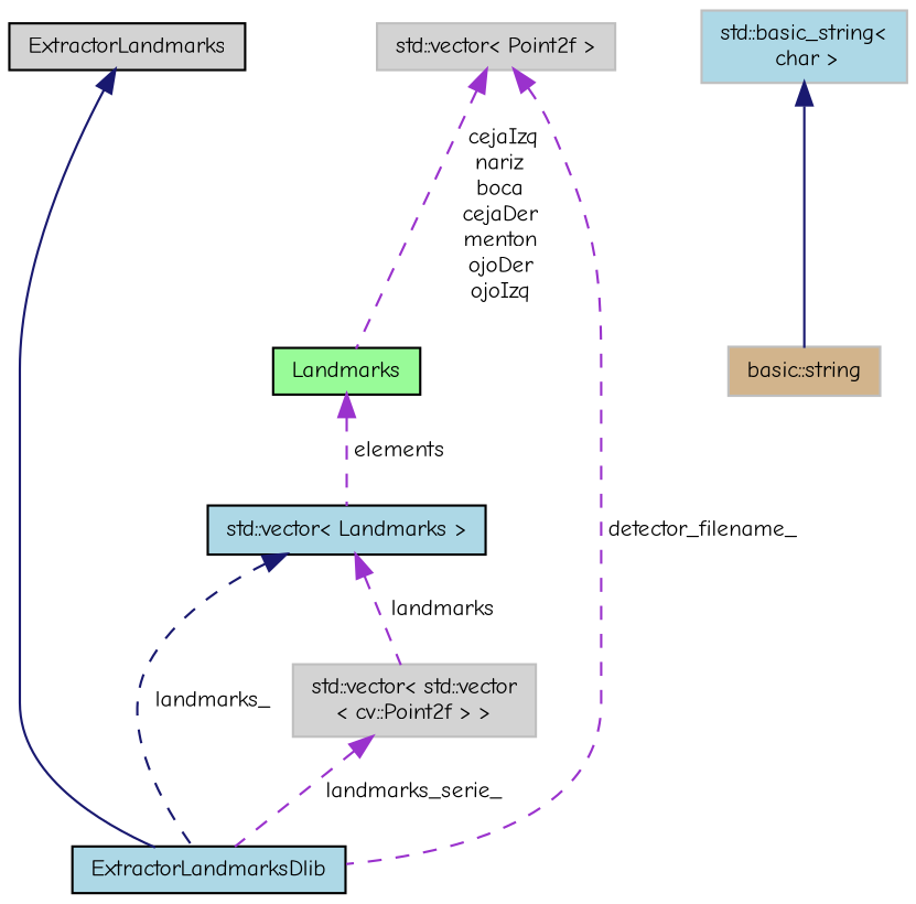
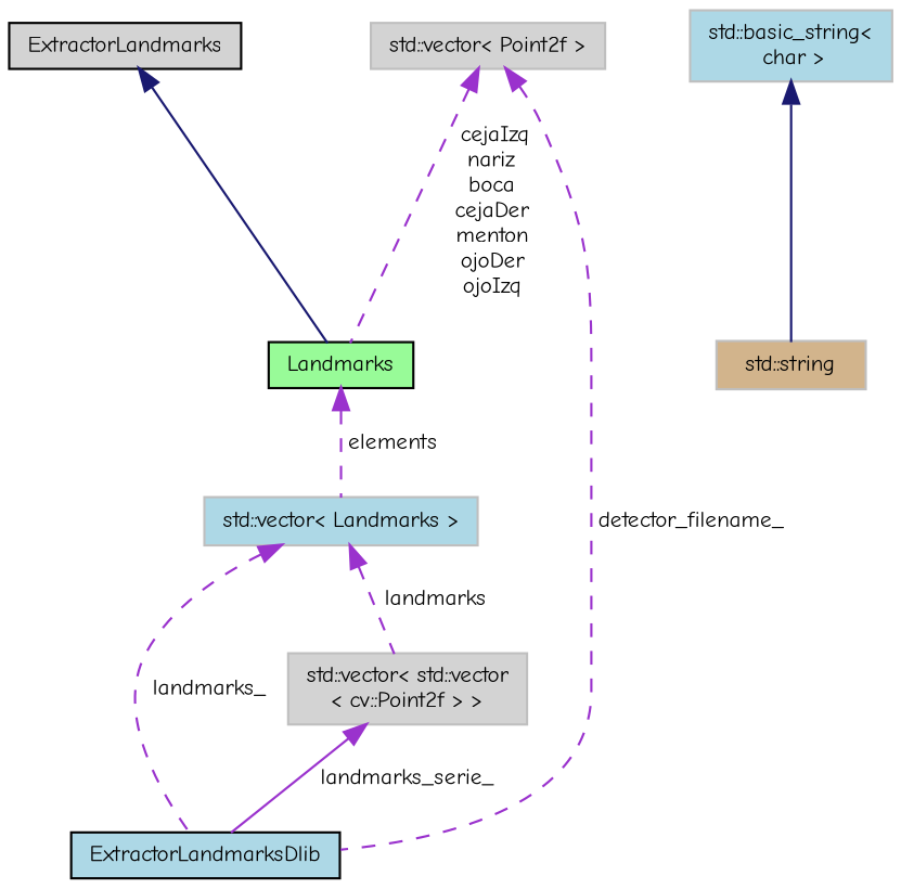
  digraph {
    fontname="Comic Neue"
    rankdir=TB
    node [color=grey75 fillcolor=lightblue fontname="Comic Neue" fontsize=10 shape=record style=filled]
    edge [color=darkorchid3 dir=back fontname="Comic Neue" fontsize=10 labelfontname=Helvetica labelfontsize=10 style=dashed]
    n1 [color=black fontcolor=black height=0.2 label=ExtractorLandmarksDlib width=0.4]
    n2 [color=black fillcolor=lightgrey height=0.2 label=ExtractorLandmarks width=0.4]
-   n3 [color=black height=0.2 label="std::vector\< Landmarks \>" width=0.4]
+   n3 [height=0.2 label="std::vector\< Landmarks \>" width=0.4]
    n4 [fillcolor=lightgrey height=0.2 label="std::vector\< std::vector\l\< cv::Point2f \> \>" width=0.4]
    n5 [color=black fillcolor=palegreen height=0.2 label=Landmarks width=0.4]
    n6 [fillcolor=lightgrey height=0.2 label="std::vector\< Point2f \>" width=0.4]
-   n7 [fillcolor=tan height=0.2 label="basic::string" width=0.4]
+   n7 [fillcolor=tan height=0.2 label="std::string" width=0.4]
    n8 [height=0.2 label="std::basic_string\<\l char \>" width=0.4]
-   n2 -> n1 [color=midnightblue style=solid]
-   n3 -> n1 [color=midnightblue label=" landmarks_"]
+   n2 -> n5 [color=midnightblue style=solid]
+   n3 -> n1 [label=" landmarks_"]
    n3 -> n4 [label=" landmarks"]
-   n4 -> n1 [label=" landmarks_serie_"]
+   n4 -> n1 [label=" landmarks_serie_" style=solid]
    n5 -> n3 [label=" elements"]
    n6 -> n1 [label=" detector_filename_"]
    n6 -> n5 [label=" cejaIzq\nnariz\nboca\ncejaDer\nmenton\nojoDer\nojoIzq"]
    n8 -> n7 [color=midnightblue style=solid]
  }
